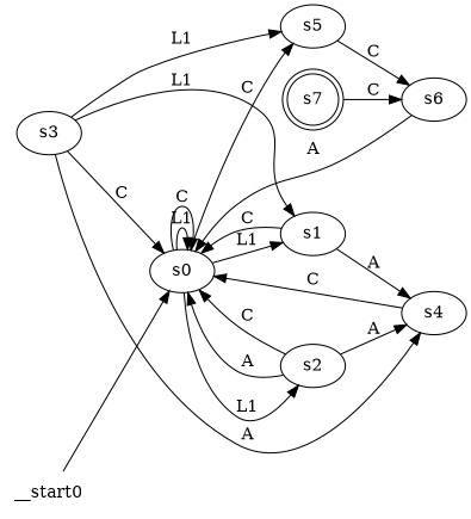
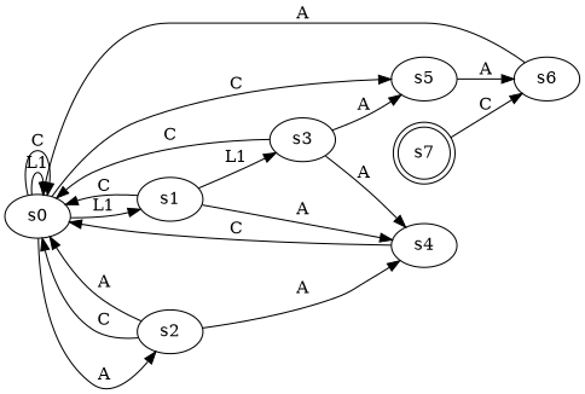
  digraph {
    rankdir=LR
    n1 [label=s0]
    n2 [label=s1]
    n3 [label=s2]
    n4 [label=s5]
    n5 [label=s3]
    n6 [label=s4]
    n7 [label=s6]
    n8 [label=s7 shape=doublecircle]
-   __start0 [shape=none]
    n1 -> n1 [label=L1]
    n1 -> n1 [label=C]
    n1 -> n2 [label=L1]
-   n1 -> n3 [label=L1]
+   n1 -> n3 [label=A]
    n1 -> n4 [label=C]
    n2 -> n1 [label=C]
-   n5 -> n2 [label=L1]
+   n2 -> n5 [label=L1]
    n2 -> n6 [label=A]
    n3 -> n1 [label=A]
    n3 -> n1 [label=C]
    n3 -> n6 [label=A]
-   n4 -> n7 [label=C]
+   n4 -> n7 [label=A]
    n5 -> n1 [label=C]
-   n5 -> n4 [label=L1]
+   n5 -> n4 [label=A]
    n5 -> n6 [label=A]
    n6 -> n1 [label=C]
    n7 -> n1 [label=A]
    n8 -> n7 [label=C]
-   __start0 -> n1
  }
